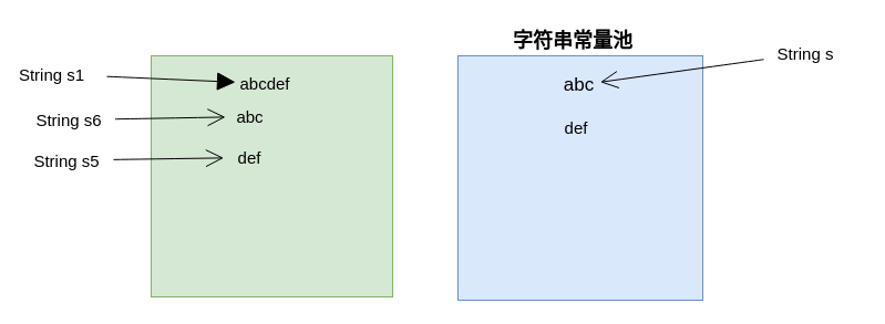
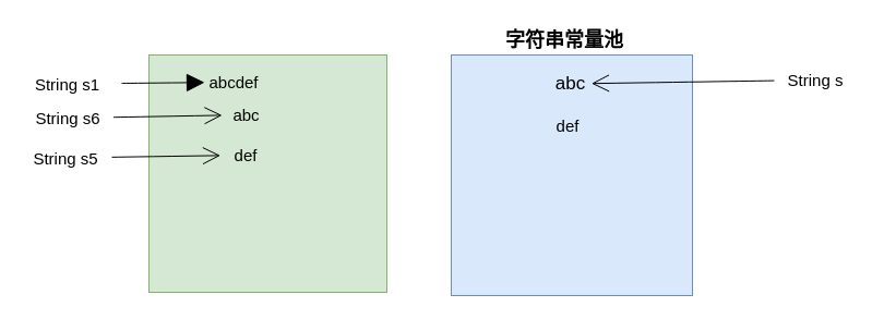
  <mxCell id="0" />
  <mxCell id="1" parent="0" />
  <mxCell id="2" value="" style="whiteSpace=wrap;html=1;aspect=fixed;fillColor=#dae8fc;strokeColor=#6c8ebf;" vertex="1" parent="1"><mxGeometry x="413" y="50" width="221" height="221" as="geometry" /></mxCell>
  <mxCell id="3" value="字符串常量池" style="text;html=1;strokeColor=none;fillColor=none;align=center;verticalAlign=middle;whiteSpace=wrap;rounded=0;fontStyle=1;fontSize=18;" vertex="1" parent="1"><mxGeometry x="457" y="20" width="120" height="33" as="geometry" /></mxCell>
  <mxCell id="4" value="" style="whiteSpace=wrap;html=1;aspect=fixed;fillColor=#d5e8d4;strokeColor=#82b366;" vertex="1" parent="1"><mxGeometry x="136" y="50" width="218" height="218" as="geometry" /></mxCell>
  <mxCell id="5" value="abc" style="text;html=1;strokeColor=none;fillColor=none;align=center;verticalAlign=middle;whiteSpace=wrap;rounded=0;fontSize=17;" vertex="1" parent="1"><mxGeometry x="510.5" y="65" width="23" height="23" as="geometry" /></mxCell>
  <mxCell id="6" value="def" style="text;html=1;strokeColor=none;fillColor=none;align=center;verticalAlign=middle;whiteSpace=wrap;rounded=0;fontSize=15;" vertex="1" parent="1"><mxGeometry x="490" y="100" width="60" height="30" as="geometry" /></mxCell>
- <mxCell id="7" value="abcdef" style="text;html=1;strokeColor=none;fillColor=none;align=center;verticalAlign=middle;whiteSpace=wrap;rounded=0;fontSize=15;" vertex="1" parent="1"><mxGeometry x="220" y="65" width="38" height="20" as="geometry" /></mxCell>
+ <mxCell id="7" value="abcdef" style="text;html=1;strokeColor=none;fillColor=none;align=center;verticalAlign=middle;whiteSpace=wrap;rounded=0;fontSize=15;" vertex="1" parent="1"><mxGeometry x="195" y="65" width="38" height="20" as="geometry" /></mxCell>
  <mxCell id="8" value="abc" style="text;html=1;strokeColor=none;fillColor=none;align=center;verticalAlign=middle;whiteSpace=wrap;rounded=0;fontSize=15;" vertex="1" parent="1"><mxGeometry x="211" y="91" width="29" height="28" as="geometry" /></mxCell>
  <mxCell id="9" value="def" style="text;html=1;strokeColor=none;fillColor=none;align=center;verticalAlign=middle;whiteSpace=wrap;rounded=0;fontSize=15;" vertex="1" parent="1"><mxGeometry x="209.5" y="128" width="29.5" height="28" as="geometry" /></mxCell>
  <mxCell id="10" style="edgeStyle=none;curved=1;rounded=0;orthogonalLoop=1;jettySize=auto;html=1;endArrow=open;startSize=14;endSize=14;sourcePerimeterSpacing=8;targetPerimeterSpacing=8;" edge="1" parent="1" source="11" target="5"><mxGeometry relative="1" as="geometry" /></mxCell>
- <mxCell id="11" value="String s" style="text;html=1;strokeColor=none;fillColor=none;align=center;verticalAlign=middle;whiteSpace=wrap;rounded=0;fontSize=15;" vertex="1" parent="1"><mxGeometry x="697" y="33" width="60" height="30" as="geometry" /></mxCell>
+ <mxCell id="11" value="String s" style="text;html=1;strokeColor=none;fillColor=none;align=center;verticalAlign=middle;whiteSpace=wrap;rounded=0;fontSize=15;" vertex="1" parent="1"><mxGeometry x="717" y="58" width="60" height="30" as="geometry" /></mxCell>
  <mxCell id="12" style="edgeStyle=none;curved=1;rounded=0;orthogonalLoop=1;jettySize=auto;html=1;endArrow=block;startSize=14;endSize=14;sourcePerimeterSpacing=8;targetPerimeterSpacing=8;" edge="1" parent="1" source="13" target="7"><mxGeometry relative="1" as="geometry" /></mxCell>
- <mxCell id="13" value="String s1" style="text;html=1;strokeColor=none;fillColor=none;align=center;verticalAlign=middle;whiteSpace=wrap;rounded=0;fontSize=15;" vertex="1" parent="1"><mxGeometry x="5" y="55" width="83" height="23" as="geometry" /></mxCell>
+ <mxCell id="13" value="String s1" style="text;html=1;strokeColor=none;fillColor=none;align=center;verticalAlign=middle;whiteSpace=wrap;rounded=0;fontSize=15;" vertex="1" parent="1"><mxGeometry x="20" y="65" width="83" height="23" as="geometry" /></mxCell>
  <mxCell id="14" style="edgeStyle=none;curved=1;rounded=0;orthogonalLoop=1;jettySize=auto;html=1;endArrow=open;startSize=14;endSize=14;sourcePerimeterSpacing=8;targetPerimeterSpacing=8;" edge="1" parent="1" source="15" target="8"><mxGeometry relative="1" as="geometry" /></mxCell>
  <mxCell id="15" value="String s6" style="text;html=1;strokeColor=none;fillColor=none;align=center;verticalAlign=middle;whiteSpace=wrap;rounded=0;fontSize=15;" vertex="1" parent="1"><mxGeometry x="27.5" y="97.5" width="68" height="21" as="geometry" /></mxCell>
  <mxCell id="16" style="edgeStyle=none;curved=1;rounded=0;orthogonalLoop=1;jettySize=auto;html=1;endArrow=open;startSize=14;endSize=14;sourcePerimeterSpacing=8;targetPerimeterSpacing=8;" edge="1" parent="1" source="17" target="9"><mxGeometry relative="1" as="geometry" /></mxCell>
  <mxCell id="17" value="String s5" style="text;html=1;strokeColor=none;fillColor=none;align=center;verticalAlign=middle;whiteSpace=wrap;rounded=0;fontSize=15;" vertex="1" parent="1"><mxGeometry x="26" y="134" width="68" height="21" as="geometry" /></mxCell>
